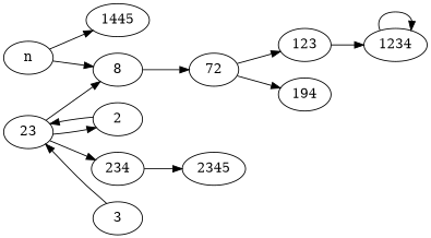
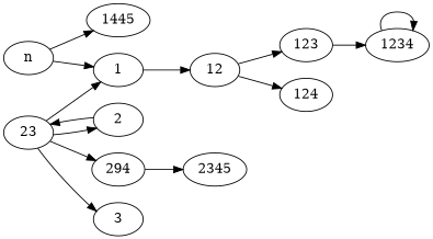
  digraph {
    rankdir=LR
-   1 [label=8]
-   12 [label=72]
+   1
+   12
    123
-   124 [label=194]
+   124
    1234
    n
    n7 [label=1445]
    2
    23
-   234
+   234 [label=294]
    3
    2345
    1 -> 12
    12 -> 123
    12 -> 124
    123 -> 1234
    1234 -> 1234
    n -> 1
    n -> n7
    2 -> 23
    23 -> 1
    23 -> 2
    23 -> 234
-   3 -> 23
+   23 -> 3
    234 -> 2345
  }
